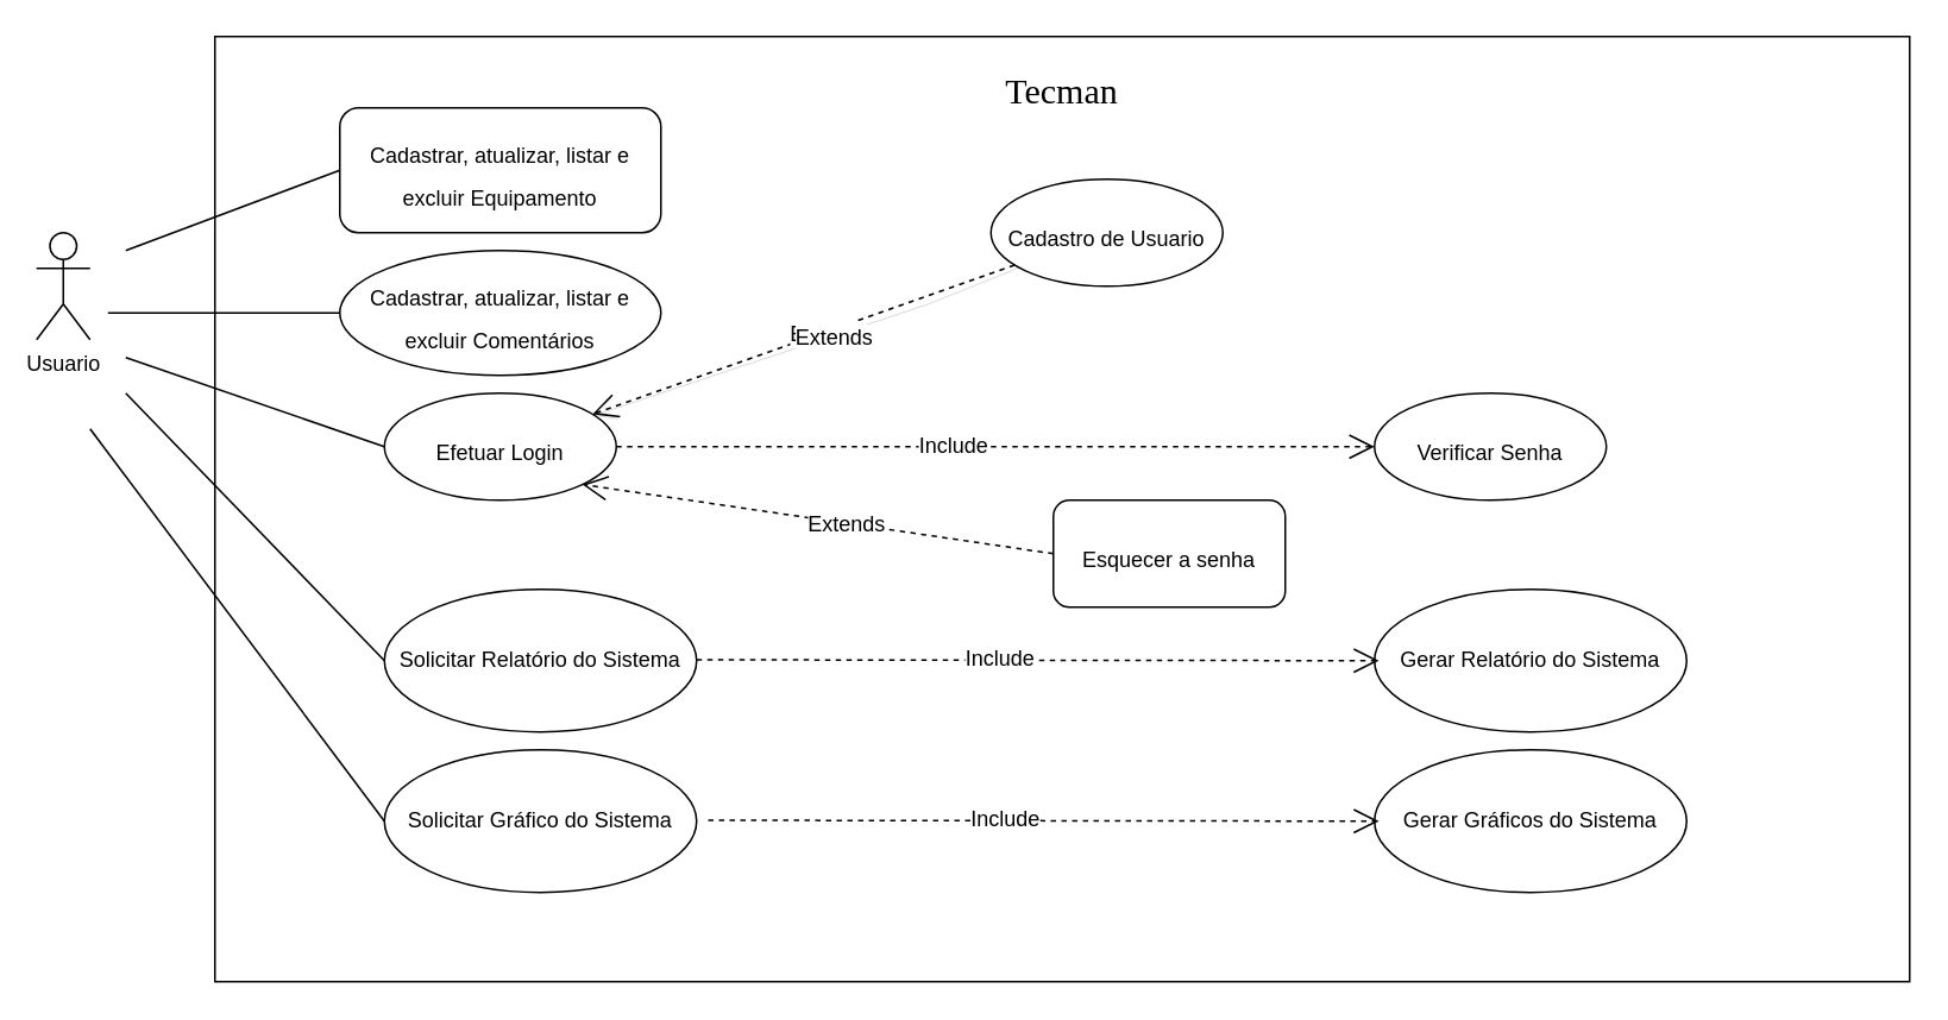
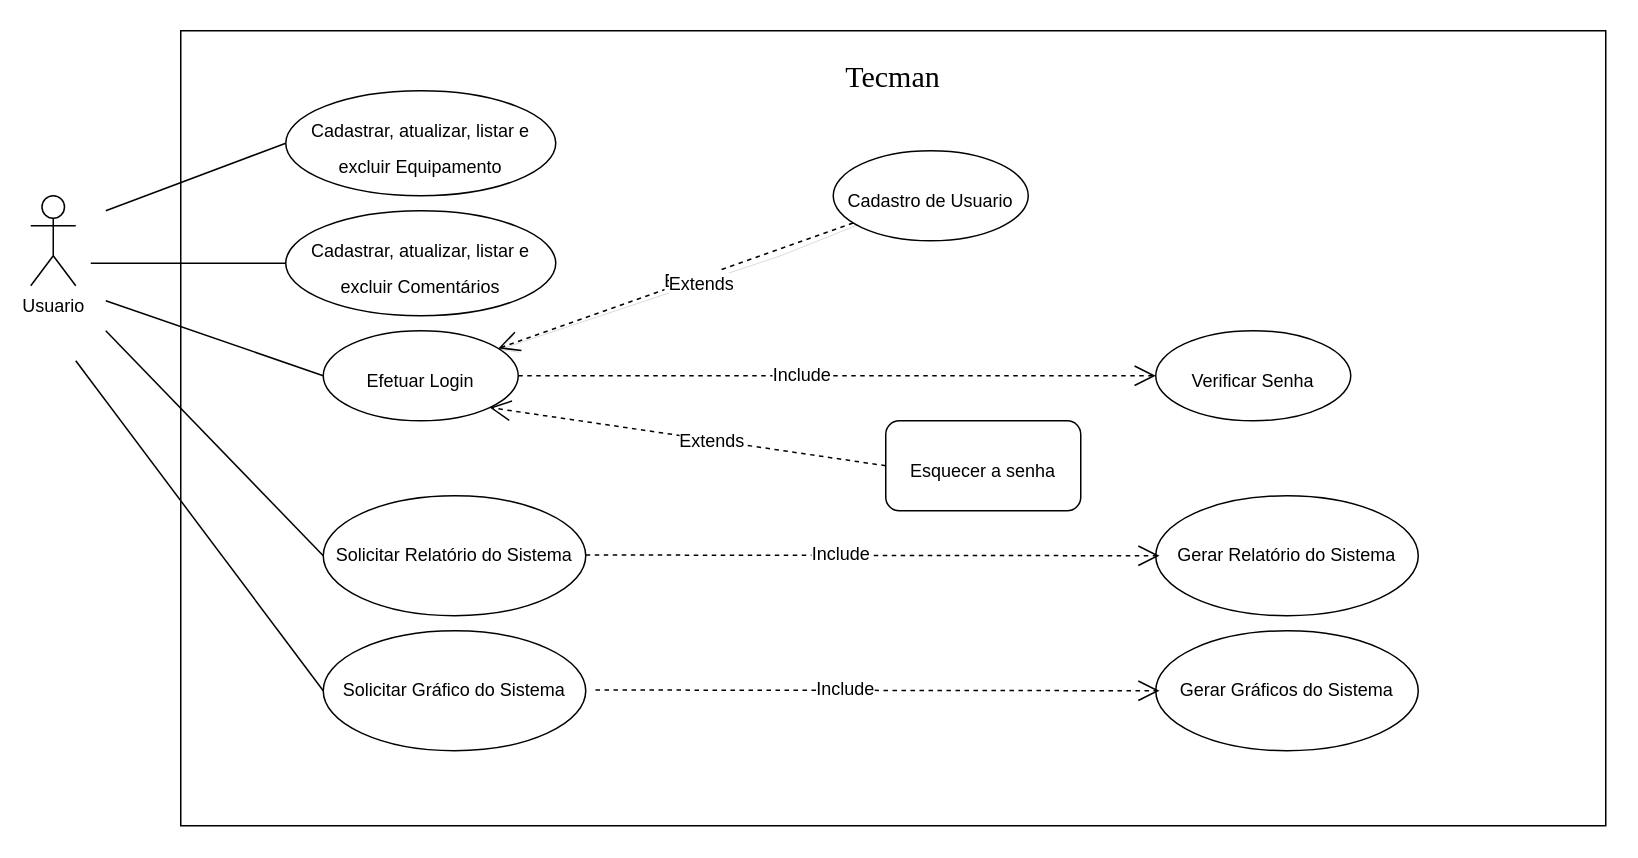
  <mxCell id="0" />
  <mxCell id="1" parent="0" />
  <mxCell id="2" value="Usuario" style="shape=umlActor;verticalLabelPosition=bottom;verticalAlign=top;html=1;outlineConnect=0;" vertex="1" parent="1"><mxGeometry x="20" y="130" width="30" height="60" as="geometry" /></mxCell>
  <mxCell id="3" value="&lt;p&gt;&lt;font style=&quot;font-size: 20px&quot; face=&quot;Verdana&quot;&gt;Tecman&lt;/font&gt;&lt;/p&gt;" style="rounded=0;whiteSpace=wrap;html=1;verticalAlign=top;" vertex="1" parent="1"><mxGeometry x="120" y="20" width="950" height="530" as="geometry" /></mxCell>
- <mxCell id="4" value="&lt;font style=&quot;font-size: 12px&quot; face=&quot;Helvetica&quot;&gt;Cadastrar, atualizar, listar e excluir Equipamento&lt;/font&gt;" style="whiteSpace=wrap;html=1;fontFamily=Verdana;fontSize=20;rounded=1;" vertex="1" parent="1"><mxGeometry x="190" y="60" width="180" height="70" as="geometry" /></mxCell>
+ <mxCell id="4" value="&lt;font style=&quot;font-size: 12px&quot; face=&quot;Helvetica&quot;&gt;Cadastrar, atualizar, listar e excluir Equipamento&lt;/font&gt;" style="ellipse;whiteSpace=wrap;html=1;fontFamily=Verdana;fontSize=20;" vertex="1" parent="1"><mxGeometry x="190" y="60" width="180" height="70" as="geometry" /></mxCell>
  <mxCell id="5" value="&lt;span style=&quot;font-family: &amp;#34;helvetica&amp;#34; ; font-size: 12px&quot;&gt;Cadastrar, atualizar, listar e excluir Comentários&lt;/span&gt;" style="ellipse;whiteSpace=wrap;html=1;fontFamily=Verdana;fontSize=20;" vertex="1" parent="1"><mxGeometry x="190" y="140" width="180" height="70" as="geometry" /></mxCell>
  <mxCell id="6" value="&lt;font style=&quot;font-size: 12px&quot; face=&quot;Helvetica&quot;&gt;Efetuar Login&lt;/font&gt;" style="ellipse;whiteSpace=wrap;html=1;fontFamily=Verdana;fontSize=20;" vertex="1" parent="1"><mxGeometry x="215" y="220" width="130" height="60" as="geometry" /></mxCell>
  <mxCell id="7" value="&lt;font style=&quot;font-size: 12px&quot; face=&quot;Helvetica&quot;&gt;Verificar Senha&lt;/font&gt;" style="ellipse;whiteSpace=wrap;html=1;fontFamily=Verdana;fontSize=20;" vertex="1" parent="1"><mxGeometry x="770" y="220" width="130" height="60" as="geometry" /></mxCell>
  <mxCell id="8" value="&lt;font style=&quot;font-size: 12px&quot; face=&quot;Helvetica&quot;&gt;Cadastro de Usuario&lt;/font&gt;" style="ellipse;whiteSpace=wrap;html=1;fontFamily=Verdana;fontSize=20;" vertex="1" parent="1"><mxGeometry x="555" y="100" width="130" height="60" as="geometry" /></mxCell>
  <mxCell id="9" value="&lt;font style=&quot;font-size: 12px&quot; face=&quot;Helvetica&quot;&gt;Esquecer a senha&lt;/font&gt;" style="whiteSpace=wrap;html=1;fontFamily=Verdana;fontSize=20;rounded=1;" vertex="1" parent="1"><mxGeometry x="590" y="280" width="130" height="60" as="geometry" /></mxCell>
  <mxCell id="10" value="" style="endArrow=open;dashed=1;endFill=0;endSize=12;html=1;rounded=0;fontFamily=Helvetica;fontSize=12;" edge="1" parent="1" source="8" target="6"><mxGeometry width="160" relative="1" as="geometry"><mxPoint x="350" y="280" as="sourcePoint" /><mxPoint x="510" y="280" as="targetPoint" /></mxGeometry></mxCell>
  <mxCell id="11" value="Extends" style="edgeLabel;html=1;align=center;verticalAlign=middle;resizable=0;points=[];fontSize=12;fontFamily=Helvetica;" vertex="1" connectable="0" parent="10"><mxGeometry x="-0.116" y="1" relative="1" as="geometry"><mxPoint as="offset" /></mxGeometry></mxCell>
  <mxCell id="12" value="" style="endArrow=open;dashed=1;endFill=0;endSize=12;html=1;rounded=0;fontFamily=Helvetica;fontSize=12;strokeWidth=0;" edge="1" parent="1" source="8" target="6"><mxGeometry width="160" relative="1" as="geometry"><mxPoint x="582.545" y="147.717" as="sourcePoint" /><mxPoint x="332.44" y="232.274" as="targetPoint" /><Array as="points"><mxPoint x="520" y="170" /></Array></mxGeometry></mxCell>
  <mxCell id="13" value="Extends" style="edgeLabel;html=1;align=center;verticalAlign=middle;resizable=0;points=[];fontSize=12;fontFamily=Helvetica;" vertex="1" connectable="0" parent="12"><mxGeometry x="-0.116" y="1" relative="1" as="geometry"><mxPoint as="offset" /></mxGeometry></mxCell>
  <mxCell id="14" value="" style="endArrow=open;dashed=1;endFill=0;endSize=12;html=1;rounded=0;fontFamily=Helvetica;fontSize=12;entryX=0;entryY=0.5;entryDx=0;entryDy=0;exitX=1;exitY=0.5;exitDx=0;exitDy=0;" edge="1" parent="1" source="6" target="7"><mxGeometry width="160" relative="1" as="geometry"><mxPoint x="593.09" y="158.056" as="sourcePoint" /><mxPoint x="342.694" y="242.435" as="targetPoint" /><Array as="points" /></mxGeometry></mxCell>
  <mxCell id="15" value="Include" style="edgeLabel;html=1;align=center;verticalAlign=middle;resizable=0;points=[];fontSize=12;fontFamily=Helvetica;" vertex="1" connectable="0" parent="14"><mxGeometry x="-0.116" y="1" relative="1" as="geometry"><mxPoint as="offset" /></mxGeometry></mxCell>
  <mxCell id="16" value="" style="endArrow=none;html=1;rounded=0;fontFamily=Helvetica;fontSize=12;strokeWidth=1;entryX=0;entryY=0.5;entryDx=0;entryDy=0;" edge="1" parent="1" target="4"><mxGeometry width="50" height="50" relative="1" as="geometry"><mxPoint x="70" y="140" as="sourcePoint" /><mxPoint x="180" y="100" as="targetPoint" /></mxGeometry></mxCell>
  <mxCell id="17" value="" style="endArrow=none;html=1;rounded=0;fontFamily=Helvetica;fontSize=12;strokeWidth=1;entryX=0;entryY=0.5;entryDx=0;entryDy=0;" edge="1" parent="1" target="5"><mxGeometry width="50" height="50" relative="1" as="geometry"><mxPoint x="60" y="175" as="sourcePoint" /><mxPoint x="180" y="170" as="targetPoint" /></mxGeometry></mxCell>
  <mxCell id="18" value="" style="endArrow=none;html=1;rounded=0;fontFamily=Helvetica;fontSize=12;strokeWidth=1;entryX=0;entryY=0.5;entryDx=0;entryDy=0;" edge="1" parent="1" target="6"><mxGeometry width="50" height="50" relative="1" as="geometry"><mxPoint x="70" y="200" as="sourcePoint" /><mxPoint x="80" y="240" as="targetPoint" /></mxGeometry></mxCell>
  <mxCell id="19" value="Gerar Relatório do Sistema" style="ellipse;whiteSpace=wrap;html=1;fontFamily=Helvetica;fontSize=12;" vertex="1" parent="1"><mxGeometry x="770" y="330" width="175" height="80" as="geometry" /></mxCell>
  <mxCell id="20" value="Gerar Gráficos do Sistema" style="ellipse;whiteSpace=wrap;html=1;fontFamily=Helvetica;fontSize=12;" vertex="1" parent="1"><mxGeometry x="770" y="420" width="175" height="80" as="geometry" /></mxCell>
  <mxCell id="21" value="Solicitar Relatório do Sistema" style="ellipse;whiteSpace=wrap;html=1;fontFamily=Helvetica;fontSize=12;" vertex="1" parent="1"><mxGeometry x="215" y="330" width="175" height="80" as="geometry" /></mxCell>
  <mxCell id="22" value="Solicitar Gráfico do Sistema" style="ellipse;whiteSpace=wrap;html=1;fontFamily=Helvetica;fontSize=12;" vertex="1" parent="1"><mxGeometry x="215" y="420" width="175" height="80" as="geometry" /></mxCell>
  <mxCell id="23" value="" style="endArrow=open;dashed=1;endFill=0;endSize=12;html=1;rounded=0;fontFamily=Helvetica;fontSize=12;exitX=1;exitY=0.5;exitDx=0;exitDy=0;" edge="1" parent="1"><mxGeometry width="160" relative="1" as="geometry"><mxPoint x="390" y="369.5" as="sourcePoint" /><mxPoint x="772.5" y="370" as="targetPoint" /><Array as="points" /></mxGeometry></mxCell>
  <mxCell id="24" value="Include" style="edgeLabel;html=1;align=center;verticalAlign=middle;resizable=0;points=[];fontSize=12;fontFamily=Helvetica;" vertex="1" connectable="0" parent="23"><mxGeometry x="-0.116" y="1" relative="1" as="geometry"><mxPoint as="offset" /></mxGeometry></mxCell>
  <mxCell id="25" value="" style="endArrow=open;dashed=1;endFill=0;endSize=12;html=1;rounded=0;fontFamily=Helvetica;fontSize=12;exitX=1;exitY=0.5;exitDx=0;exitDy=0;" edge="1" parent="1"><mxGeometry width="160" relative="1" as="geometry"><mxPoint x="396.5" y="459.5" as="sourcePoint" /><mxPoint x="772.5" y="460" as="targetPoint" /><Array as="points" /></mxGeometry></mxCell>
  <mxCell id="26" value="Include" style="edgeLabel;html=1;align=center;verticalAlign=middle;resizable=0;points=[];fontSize=12;fontFamily=Helvetica;" vertex="1" connectable="0" parent="25"><mxGeometry x="-0.116" y="1" relative="1" as="geometry"><mxPoint as="offset" /></mxGeometry></mxCell>
  <mxCell id="27" value="" style="endArrow=open;dashed=1;endFill=0;endSize=12;html=1;rounded=0;fontFamily=Helvetica;fontSize=12;exitX=0;exitY=0.5;exitDx=0;exitDy=0;entryX=1;entryY=1;entryDx=0;entryDy=0;" edge="1" parent="1" source="9" target="6"><mxGeometry width="160" relative="1" as="geometry"><mxPoint x="570" y="299.996" as="sourcePoint" /><mxPoint x="319.604" y="384.375" as="targetPoint" /><Array as="points" /></mxGeometry></mxCell>
  <mxCell id="28" value="Extends" style="edgeLabel;html=1;align=center;verticalAlign=middle;resizable=0;points=[];fontSize=12;fontFamily=Helvetica;" vertex="1" connectable="0" parent="27"><mxGeometry x="-0.116" y="1" relative="1" as="geometry"><mxPoint as="offset" /></mxGeometry></mxCell>
  <mxCell id="29" value="" style="endArrow=none;html=1;rounded=0;fontFamily=Helvetica;fontSize=12;strokeWidth=1;entryX=0;entryY=0.5;entryDx=0;entryDy=0;" edge="1" parent="1" target="21"><mxGeometry width="50" height="50" relative="1" as="geometry"><mxPoint x="70" y="220" as="sourcePoint" /><mxPoint x="310" y="200" as="targetPoint" /></mxGeometry></mxCell>
  <mxCell id="30" value="" style="endArrow=none;html=1;rounded=0;fontFamily=Helvetica;fontSize=12;strokeWidth=1;entryX=0;entryY=0.5;entryDx=0;entryDy=0;" edge="1" parent="1" target="22"><mxGeometry width="50" height="50" relative="1" as="geometry"><mxPoint x="50" y="240" as="sourcePoint" /><mxPoint x="310" y="200" as="targetPoint" /></mxGeometry></mxCell>
